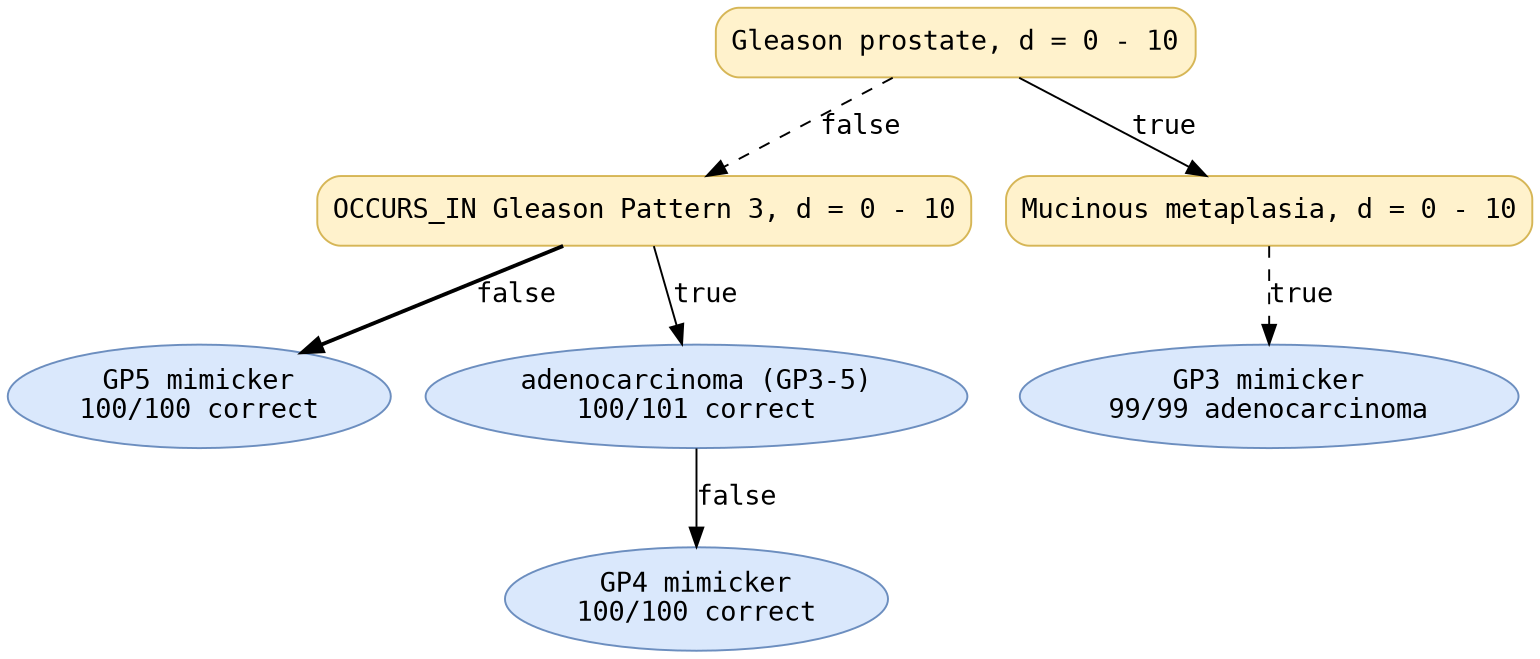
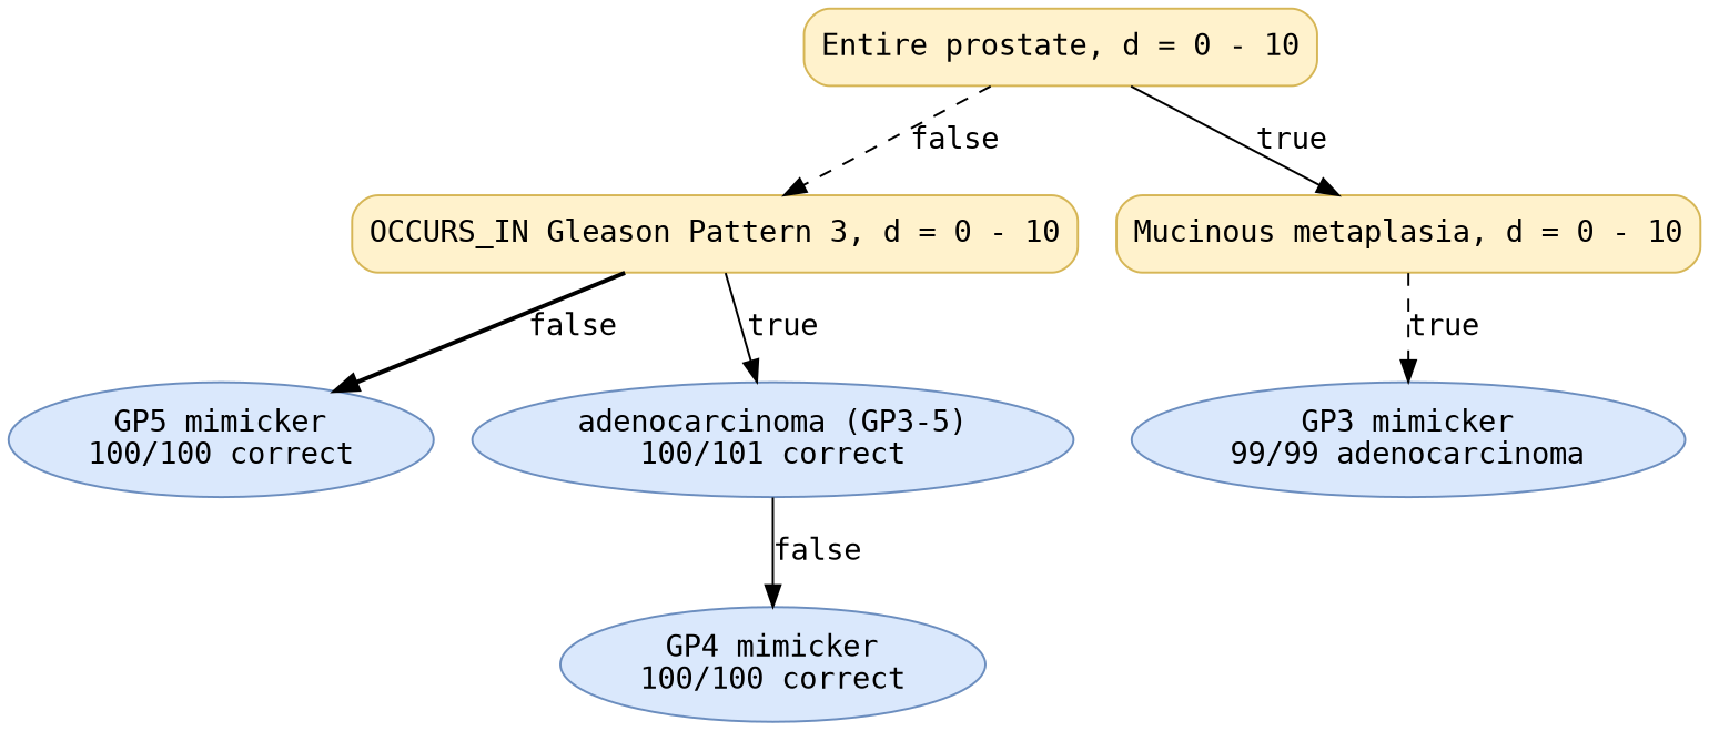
  digraph {
    fontname="DejaVu Sans Mono"
    node [color="#6C8EBF" fillcolor="#DAE8FC" fontname="DejaVu Sans Mono" shape=ellipse style="rounded,filled"]
    edge [fontname="DejaVu Sans Mono" style=solid]
-   n1 [color="#D6B656" fillcolor="#FFF2CC" label="Gleason prostate, d = 0 - 10" shape=box]
+   n1 [color="#D6B656" fillcolor="#FFF2CC" label="Entire prostate, d = 0 - 10" shape=box]
    n2 [color="#D6B656" fillcolor="#FFF2CC" label="OCCURS_IN Gleason Pattern 3, d = 0 - 10" shape=box]
    n3 [color="#D6B656" fillcolor="#FFF2CC" label="Mucinous metaplasia, d = 0 - 10" shape=box]
    n4 [label=<GP5 mimicker<br/>100/100 correct>]
    n5 [label=<adenocarcinoma (GP3-5)<br/>100/101 correct>]
    n6 [label=<GP3 mimicker<br/>99/99 adenocarcinoma>]
    n7 [label=<GP4 mimicker<br/>100/100 correct>]
    n1 -> n2 [label=false style=dashed]
    n1 -> n3 [label=true]
    n2 -> n4 [label=false style=bold]
    n2 -> n5 [label=true]
    n3 -> n6 [label=true style=dashed]
    n5 -> n7 [label=false]
  }
